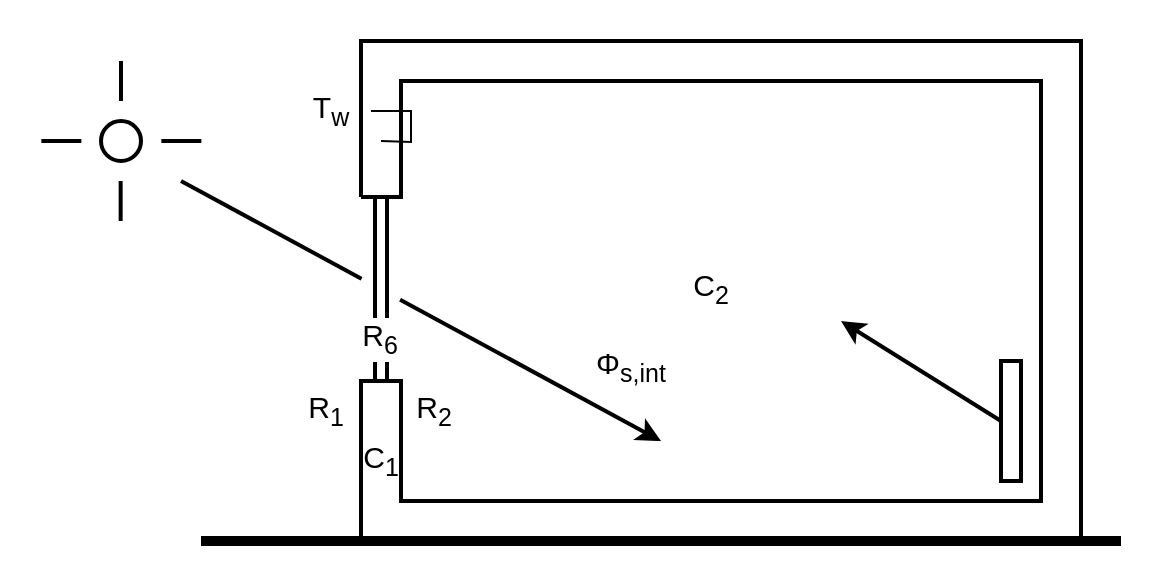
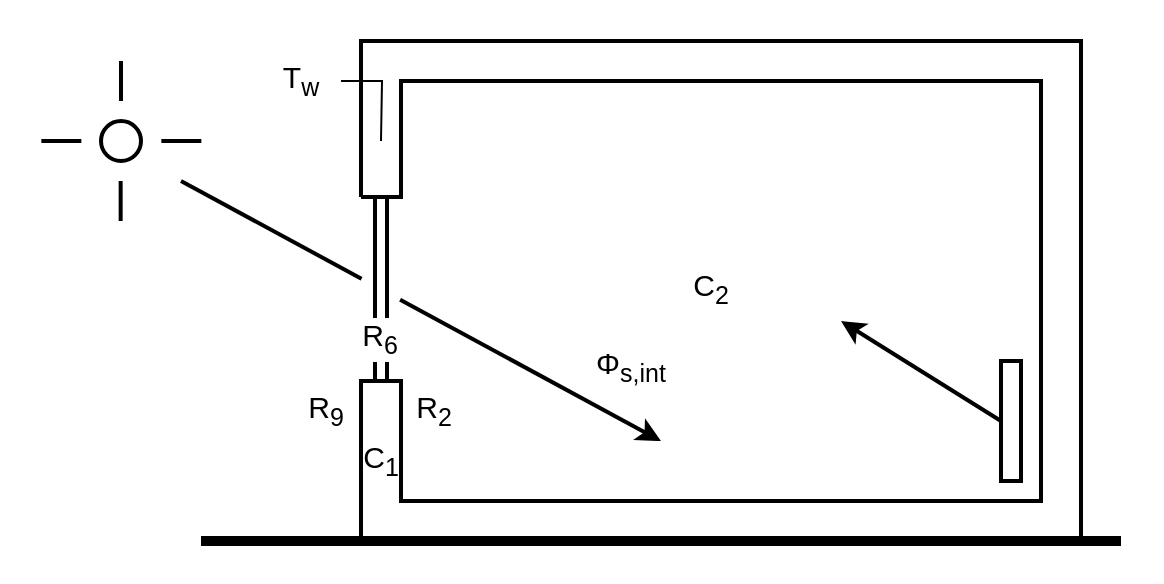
  <mxCell id="0" />
  <mxCell id="1" parent="0" />
  <mxCell id="2" value="" style="endArrow=classic;html=1;rounded=0;strokeWidth=2;" parent="1" edge="1"><mxGeometry width="50" height="50" relative="1" as="geometry"><mxPoint x="90" y="90" as="sourcePoint" /><mxPoint x="330" y="220" as="targetPoint" /></mxGeometry></mxCell>
  <mxCell id="3" value="" style="ellipse;whiteSpace=wrap;html=1;aspect=fixed;fontColor=#FFFFFF;labelBorderColor=#FFFFFF;strokeColor=#FFFFFF;strokeWidth=2;" parent="1" vertex="1"><mxGeometry x="180" y="134" width="20" height="20" as="geometry" /></mxCell>
  <mxCell id="4" value="" style="endArrow=none;html=1;rounded=0;strokeWidth=5;" parent="1" edge="1"><mxGeometry width="50" height="50" relative="1" as="geometry"><mxPoint x="100" y="270" as="sourcePoint" /><mxPoint x="560" y="270" as="targetPoint" /></mxGeometry></mxCell>
  <mxCell id="5" value="" style="rounded=0;whiteSpace=wrap;html=1;strokeWidth=2;" parent="1" vertex="1"><mxGeometry x="500" y="180" width="10" height="60" as="geometry" /></mxCell>
  <mxCell id="6" value="" style="ellipse;whiteSpace=wrap;html=1;aspect=fixed;strokeWidth=2;" parent="1" vertex="1"><mxGeometry x="50" y="60" width="20" height="20" as="geometry" /></mxCell>
  <mxCell id="7" value="" style="endArrow=none;html=1;rounded=0;strokeWidth=2;" parent="1" edge="1"><mxGeometry width="50" height="50" relative="1" as="geometry"><mxPoint x="60" y="50" as="sourcePoint" /><mxPoint x="60" y="30" as="targetPoint" /></mxGeometry></mxCell>
  <mxCell id="8" value="" style="endArrow=none;html=1;rounded=0;strokeWidth=2;" parent="1" edge="1"><mxGeometry width="50" height="50" relative="1" as="geometry"><mxPoint x="59.83" y="110" as="sourcePoint" /><mxPoint x="59.83" y="90" as="targetPoint" /><Array as="points"><mxPoint x="59.83" y="100" /></Array></mxGeometry></mxCell>
  <mxCell id="9" value="" style="endArrow=none;html=1;rounded=0;strokeWidth=2;" parent="1" edge="1"><mxGeometry width="50" height="50" relative="1" as="geometry"><mxPoint x="80.17" y="70" as="sourcePoint" /><mxPoint x="100.17" y="70" as="targetPoint" /><Array as="points"><mxPoint x="80" y="70" /></Array></mxGeometry></mxCell>
  <mxCell id="10" value="" style="endArrow=none;html=1;rounded=0;strokeWidth=2;" parent="1" edge="1"><mxGeometry width="50" height="50" relative="1" as="geometry"><mxPoint x="20.17" y="70" as="sourcePoint" /><mxPoint x="40.17" y="70" as="targetPoint" /><Array as="points"><mxPoint x="20" y="70" /></Array></mxGeometry></mxCell>
  <mxCell id="11" value="" style="endArrow=none;html=1;rounded=0;strokeWidth=2;" parent="1" edge="1"><mxGeometry width="50" height="50" relative="1" as="geometry"><mxPoint x="180" y="98" as="sourcePoint" /><mxPoint x="180" y="98" as="targetPoint" /><Array as="points"><mxPoint x="180" y="20" /><mxPoint x="540" y="20" /><mxPoint x="540" y="270" /><mxPoint x="180" y="270" /><mxPoint x="180" y="190" /><mxPoint x="200" y="190" /><mxPoint x="200" y="250" /><mxPoint x="520" y="250" /><mxPoint x="520" y="40" /><mxPoint x="200" y="40" /><mxPoint x="200" y="98" /></Array></mxGeometry></mxCell>
  <mxCell id="12" value="" style="rounded=0;whiteSpace=wrap;html=1;strokeWidth=2;" parent="1" vertex="1"><mxGeometry x="187" y="98" width="6" height="92" as="geometry" /></mxCell>
  <mxCell id="13" style="edgeStyle=orthogonalEdgeStyle;rounded=0;orthogonalLoop=1;jettySize=auto;html=1;strokeColor=default;endArrow=none;startFill=0;" edge="1" parent="1" source="14"><mxGeometry relative="1" as="geometry"><mxPoint x="190" y="70" as="targetPoint" /></mxGeometry></mxCell>
- <mxCell id="14" value="T&lt;sub&gt;w&lt;/sub&gt;" style="text;html=1;align=center;verticalAlign=middle;resizable=0;points=[];autosize=1;strokeColor=none;fillColor=none;strokeWidth=2;fontSize=15;" parent="1" vertex="1"><mxGeometry x="145" y="35" width="40" height="40" as="geometry" /></mxCell>
+ <mxCell id="14" value="T&lt;sub&gt;w&lt;/sub&gt;" style="text;html=1;align=center;verticalAlign=middle;resizable=0;points=[];autosize=1;strokeColor=none;fillColor=none;strokeWidth=2;fontSize=15;" parent="1" vertex="1"><mxGeometry x="130" y="20" width="40" height="40" as="geometry" /></mxCell>
  <mxCell id="15" value="" style="endArrow=classic;html=1;rounded=0;exitX=0;exitY=0.5;exitDx=0;exitDy=0;strokeWidth=2;" parent="1" source="5" edge="1"><mxGeometry width="50" height="50" relative="1" as="geometry"><mxPoint x="290" y="150" as="sourcePoint" /><mxPoint x="420" y="160" as="targetPoint" /></mxGeometry></mxCell>
  <mxCell id="16" value="R&lt;sub&gt;6&lt;/sub&gt;" style="text;html=1;align=center;verticalAlign=middle;whiteSpace=wrap;rounded=0;labelBackgroundColor=default;strokeWidth=2;fontSize=15;" parent="1" vertex="1"><mxGeometry x="160" y="154" width="60" height="30" as="geometry" /></mxCell>
  <mxCell id="17" value="Φ&lt;sub&gt;s,int&lt;/sub&gt;" style="text;html=1;align=center;verticalAlign=middle;resizable=0;points=[];autosize=1;strokeColor=none;fillColor=none;strokeWidth=2;fontSize=15;" parent="1" vertex="1"><mxGeometry x="285" y="163" width="60" height="40" as="geometry" /></mxCell>
- <mxCell id="18" value="R&lt;sub&gt;1&lt;/sub&gt;" style="text;html=1;align=center;verticalAlign=middle;whiteSpace=wrap;rounded=0;labelBackgroundColor=default;strokeWidth=2;fontSize=15;" parent="1" vertex="1"><mxGeometry x="133" y="190" width="60" height="30" as="geometry" /></mxCell>
+ <mxCell id="18" value="R&lt;sub&gt;9&lt;/sub&gt;" style="text;html=1;align=center;verticalAlign=middle;whiteSpace=wrap;rounded=0;labelBackgroundColor=default;strokeWidth=2;fontSize=15;" parent="1" vertex="1"><mxGeometry x="133" y="190" width="60" height="30" as="geometry" /></mxCell>
  <mxCell id="19" value="R&lt;span&gt;&lt;sub&gt;2&lt;/sub&gt;&lt;/span&gt;" style="text;html=1;align=center;verticalAlign=middle;whiteSpace=wrap;rounded=0;labelBackgroundColor=default;strokeWidth=2;fontSize=15;" parent="1" vertex="1"><mxGeometry x="187" y="190" width="60" height="30" as="geometry" /></mxCell>
  <mxCell id="20" value="C&lt;sub&gt;2&lt;/sub&gt;" style="text;html=1;align=center;verticalAlign=middle;resizable=0;points=[];autosize=1;strokeColor=none;fillColor=none;strokeWidth=2;fontSize=15;" parent="1" vertex="1"><mxGeometry x="335" y="124" width="40" height="40" as="geometry" /></mxCell>
  <mxCell id="21" value="C&lt;span&gt;&lt;sub&gt;1&lt;/sub&gt;&lt;/span&gt;" style="text;html=1;align=center;verticalAlign=middle;resizable=0;points=[];autosize=1;strokeColor=none;fillColor=none;strokeWidth=2;fontSize=15;" parent="1" vertex="1"><mxGeometry x="170" y="210" width="40" height="40" as="geometry" /></mxCell>
